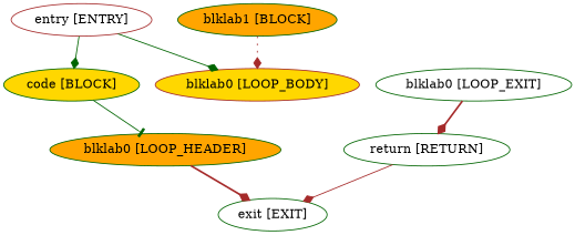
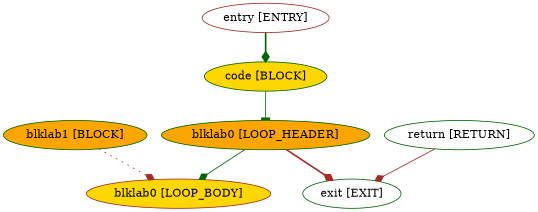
  digraph {
    node [color=darkgreen fillcolor=white style=filled]
    edge [arrowhead=diamond color=brown style=bold]
    "entry [ENTRY]" [color=brown]
    "code [BLOCK]" [fillcolor=gold]
    "blklab0 [LOOP_HEADER]" [fillcolor=orange]
    "blklab0 [LOOP_BODY]" [color=brown fillcolor=gold]
    "exit [EXIT]"
-   "blklab0 [LOOP_EXIT]"
    "return [RETURN]"
    "blklab1 [BLOCK]" [fillcolor=orange]
-   "entry [ENTRY]" -> "code [BLOCK]" [color=darkgreen style=solid]
+   "entry [ENTRY]" -> "code [BLOCK]" [color=darkgreen]
    "code [BLOCK]" -> "blklab0 [LOOP_HEADER]" [arrowhead=tee color=darkgreen style=solid]
-   "entry [ENTRY]" -> "blklab0 [LOOP_BODY]" [color=darkgreen style=solid]
+   "blklab0 [LOOP_HEADER]" -> "blklab0 [LOOP_BODY]" [color=darkgreen style=solid]
    "blklab0 [LOOP_HEADER]" -> "exit [EXIT]"
-   "blklab0 [LOOP_EXIT]" -> "return [RETURN]"
    "return [RETURN]" -> "exit [EXIT]" [style=solid]
    "blklab1 [BLOCK]" -> "blklab0 [LOOP_BODY]" [style=dotted]
  }
